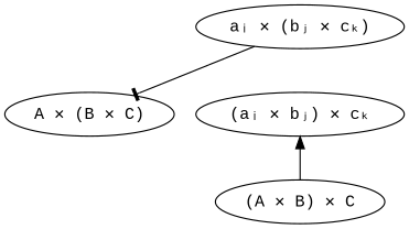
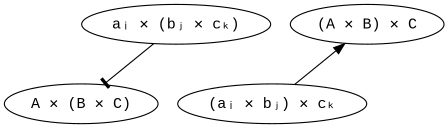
  digraph {
    fontname="Liberation Mono"
    node [fontname="Liberation Mono"]
    edge [fontname="Liberation Mono" style=solid]
    n1 [label="A ✕ (B ✕ C)"]
    n2 [label="aᵢ ✕ (bⱼ ✕ cₖ)"]
    n3 [label="(aᵢ ✕ bⱼ) ✕ cₖ"]
    n4 [label="(A ✕ B) ✕ C"]
    n2 -> n1 [arrowhead=tee]
    n2 -> n3 [style=invis]
    n3 -> n2 [style=invis]
-   n3 -> n4 [dir=back]
+   n4 -> n3 [dir=back]
  }
